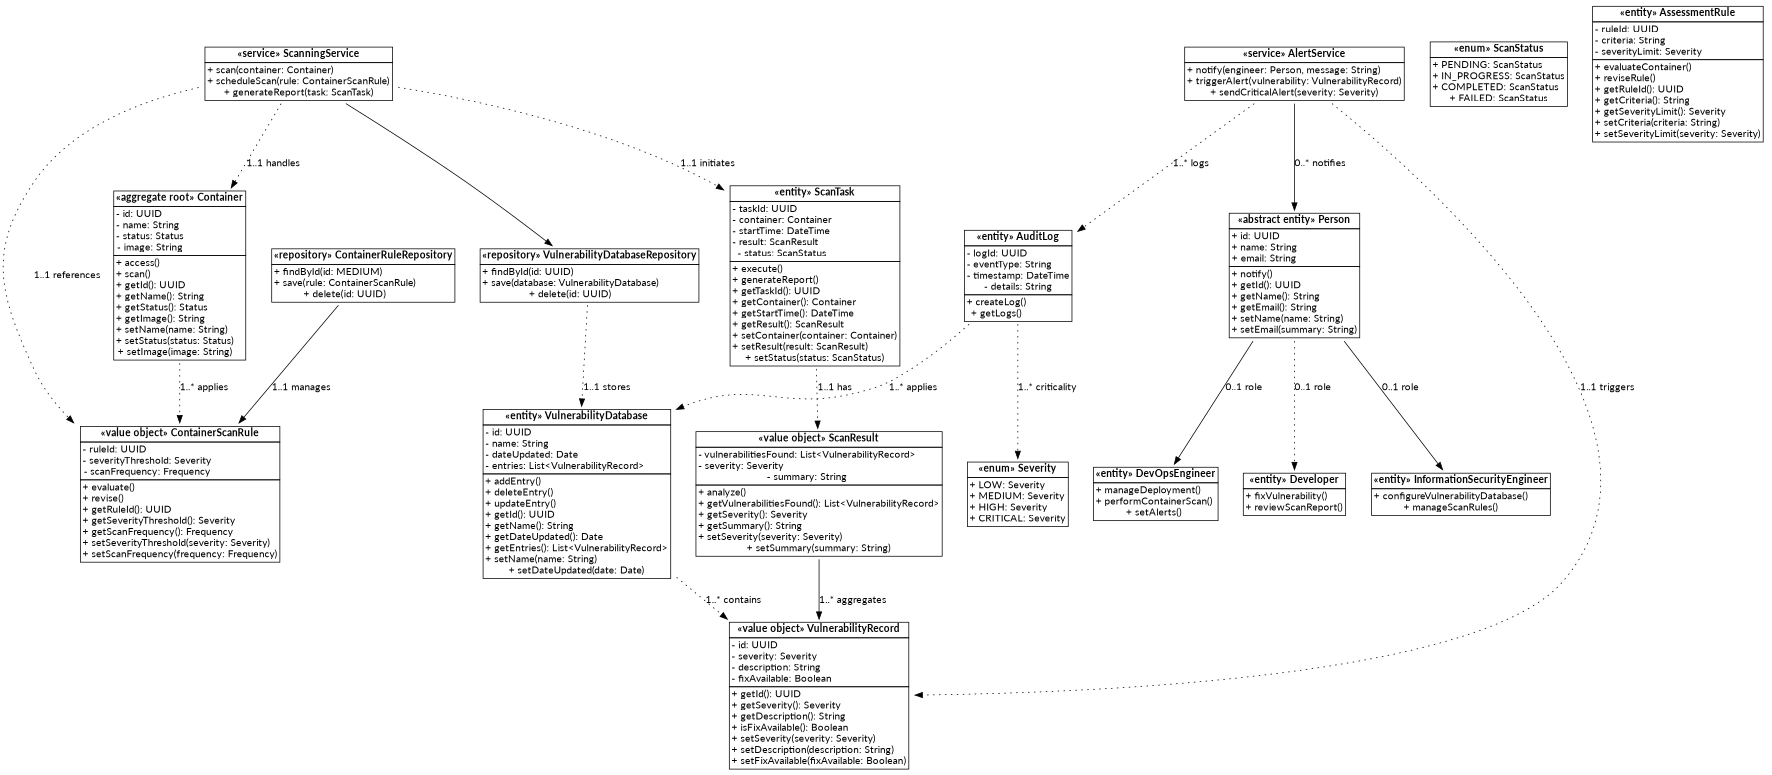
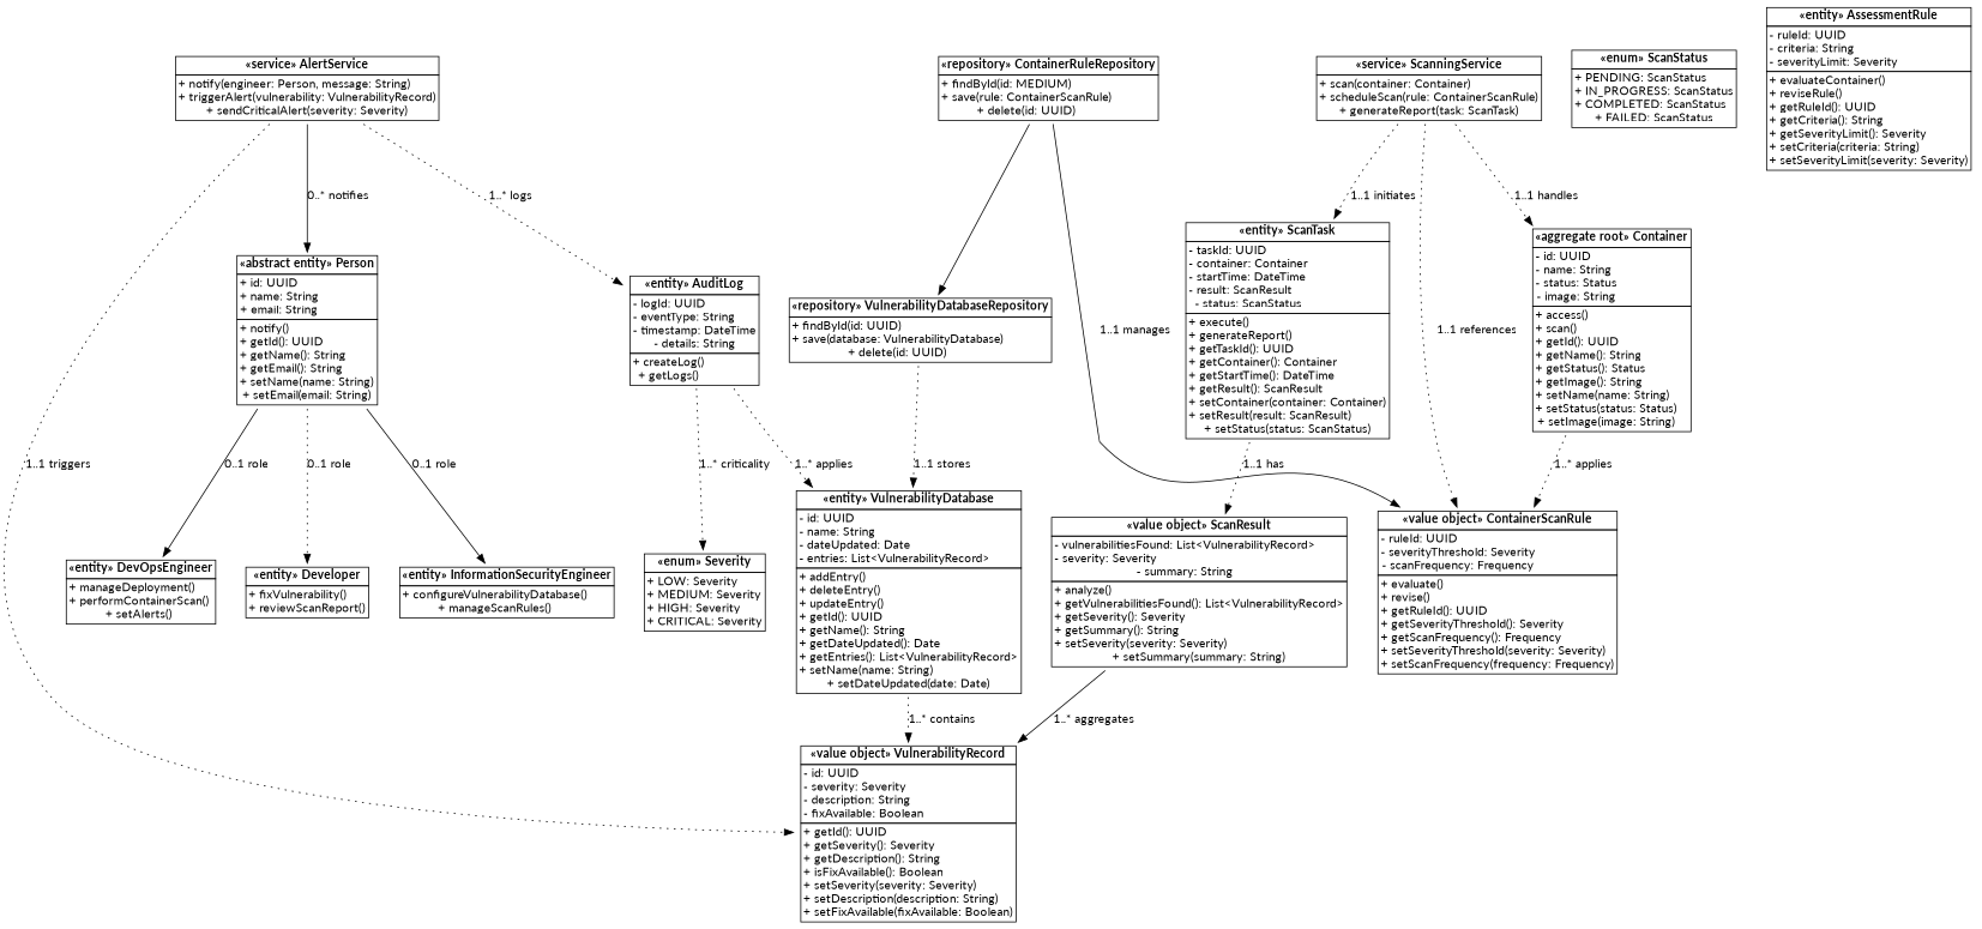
  digraph {
    fontname=Lato
    node [fontname=Lato shape=plaintext]
    edge [fontname=Lato style=dotted]
    n1 [label=<     <table border="0" cellborder="1" cellspacing="0">       <tr><td><b>«entity» VulnerabilityDatabase</b></td></tr>       <tr><td align="left">- id: UUID<br align="left"/>- name: String<br align="left"/>- dateUpdated: Date<br align="left"/>- entries: List&lt;VulnerabilityRecord&gt;</td></tr>       <tr><td border="1" align="left">+ addEntry()<br align="left"/>+ deleteEntry()<br align="left"/>+ updateEntry()<br align="left"/>+ getId(): UUID<br align="left"/>+ getName(): String<br align="left"/>+ getDateUpdated(): Date<br align="left"/>+ getEntries(): List&lt;VulnerabilityRecord&gt;<br align="left"/>+ setName(name: String)<br align="left"/>+ setDateUpdated(date: Date)</td></tr>     </table>>]
    n2 [label=<     <table border="0" cellborder="1" cellspacing="0">       <tr><td><b>«value object» VulnerabilityRecord</b></td></tr>       <tr><td align="left">- id: UUID<br align="left"/>- severity: Severity<br align="left"/>- description: String<br align="left"/>- fixAvailable: Boolean</td></tr>       <tr><td border="1" align="left">+ getId(): UUID<br align="left"/>+ getSeverity(): Severity<br align="left"/>+ getDescription(): String<br align="left"/>+ isFixAvailable(): Boolean<br align="left"/>+ setSeverity(severity: Severity)<br align="left"/>+ setDescription(description: String)<br align="left"/>+ setFixAvailable(fixAvailable: Boolean)</td></tr>     </table>>]
    n3 [label=<     <table border="0" cellborder="1" cellspacing="0">       <tr><td><b>«aggregate root» Container</b></td></tr>       <tr><td align="left">- id: UUID<br align="left"/>- name: String<br align="left"/>- status: Status<br align="left"/>- image: String</td></tr>       <tr><td border="1" align="left">+ access()<br align="left"/>+ scan()<br align="left"/>+ getId(): UUID<br align="left"/>+ getName(): String<br align="left"/>+ getStatus(): Status<br align="left"/>+ getImage(): String<br align="left"/>+ setName(name: String)<br align="left"/>+ setStatus(status: Status)<br align="left"/>+ setImage(image: String)</td></tr>     </table>>]
    n4 [label=<     <table border="0" cellborder="1" cellspacing="0">       <tr><td><b>«value object» ContainerScanRule</b></td></tr>       <tr><td align="left">- ruleId: UUID<br align="left"/>- severityThreshold: Severity<br align="left"/>- scanFrequency: Frequency</td></tr>       <tr><td border="1" align="left">+ evaluate()<br align="left"/>+ revise()<br align="left"/>+ getRuleId(): UUID<br align="left"/>+ getSeverityThreshold(): Severity<br align="left"/>+ getScanFrequency(): Frequency<br align="left"/>+ setSeverityThreshold(severity: Severity)<br align="left"/>+ setScanFrequency(frequency: Frequency)</td></tr>     </table>>]
    n5 [label=<     <table border="0" cellborder="1" cellspacing="0">       <tr><td><b>«entity» ScanTask</b></td></tr>       <tr><td align="left">- taskId: UUID<br align="left"/>- container: Container<br align="left"/>- startTime: DateTime<br align="left"/>- result: ScanResult<br align="left"/>- status: ScanStatus</td></tr>       <tr><td border="1" align="left">+ execute()<br align="left"/>+ generateReport()<br align="left"/>+ getTaskId(): UUID<br align="left"/>+ getContainer(): Container<br align="left"/>+ getStartTime(): DateTime<br align="left"/>+ getResult(): ScanResult<br align="left"/>+ setContainer(container: Container)<br align="left"/>+ setResult(result: ScanResult)<br align="left"/>+ setStatus(status: ScanStatus)</td></tr>     </table>>]
    n6 [label=<     <table border="0" cellborder="1" cellspacing="0">       <tr><td><b>«value object» ScanResult</b></td></tr>       <tr><td align="left">- vulnerabilitiesFound: List&lt;VulnerabilityRecord&gt;<br align="left"/>- severity: Severity<br align="left"/>- summary: String</td></tr>       <tr><td border="1" align="left">+ analyze()<br align="left"/>+ getVulnerabilitiesFound(): List&lt;VulnerabilityRecord&gt;<br align="left"/>+ getSeverity(): Severity<br align="left"/>+ getSummary(): String<br align="left"/>+ setSeverity(severity: Severity)<br align="left"/>+ setSummary(summary: String)</td></tr>     </table>>]
    n7 [label=<     <table border="0" cellborder="1" cellspacing="0">       <tr><td><b>«enum» ScanStatus</b></td></tr>       <tr><td align="left">+ PENDING: ScanStatus<br align="left"/>+ IN_PROGRESS: ScanStatus<br align="left"/>+ COMPLETED: ScanStatus<br align="left"/>+ FAILED: ScanStatus</td></tr>     </table>>]
    n8 [label=<     <table border="0" cellborder="1" cellspacing="0">       <tr><td><b>«entity» AssessmentRule</b></td></tr>       <tr><td align="left">- ruleId: UUID<br align="left"/>- criteria: String<br align="left"/>- severityLimit: Severity</td></tr>       <tr><td border="1" align="left">+ evaluateContainer()<br align="left"/>+ reviseRule()<br align="left"/>+ getRuleId(): UUID<br align="left"/>+ getCriteria(): String<br align="left"/>+ getSeverityLimit(): Severity<br align="left"/>+ setCriteria(criteria: String)<br align="left"/>+ setSeverityLimit(severity: Severity)</td></tr>     </table>>]
    n9 [label=<     <table border="0" cellborder="1" cellspacing="0">       <tr><td><b>«service» ScanningService</b></td></tr>       <tr><td align="left">+ scan(container: Container)<br align="left"/>+ scheduleScan(rule: ContainerScanRule)<br align="left"/>+ generateReport(task: ScanTask)</td></tr>     </table>>]
    n10 [label=<     <table border="0" cellborder="1" cellspacing="0">       <tr><td><b>«repository» VulnerabilityDatabaseRepository</b></td></tr>       <tr><td align="left">+ findById(id: UUID)<br align="left"/>+ save(database: VulnerabilityDatabase)<br align="left"/>+ delete(id: UUID)</td></tr>     </table>>]
    n11 [label=<     <table border="0" cellborder="1" cellspacing="0">       <tr><td><b>«service» AlertService</b></td></tr>       <tr><td align="left">+ notify(engineer: Person, message: String)<br align="left"/>+ triggerAlert(vulnerability: VulnerabilityRecord)<br align="left"/>+ sendCriticalAlert(severity: Severity)</td></tr>     </table>>]
    n12 [label=<     <table border="0" cellborder="1" cellspacing="0">       <tr><td><b>«entity» AuditLog</b></td></tr>       <tr><td align="left">- logId: UUID<br align="left"/>- eventType: String<br align="left"/>- timestamp: DateTime<br align="left"/>- details: String</td></tr>       <tr><td border="1" align="left">+ createLog()<br align="left"/>+ getLogs()</td></tr>     </table>>]
-   n13 [label=<     <table border="0" cellborder="1" cellspacing="0">       <tr><td><b>«abstract entity» Person</b></td></tr>       <tr><td align="left">+ id: UUID<br align="left"/>+ name: String<br align="left"/>+ email: String</td></tr>       <tr><td border="1" align="left">+ notify()<br align="left"/>+ getId(): UUID<br align="left"/>+ getName(): String<br align="left"/>+ getEmail(): String<br align="left"/>+ setName(name: String)<br align="left"/>+ setEmail(summary: String)</td></tr>     </table>>]
+   n13 [label=<     <table border="0" cellborder="1" cellspacing="0">       <tr><td><b>«abstract entity» Person</b></td></tr>       <tr><td align="left">+ id: UUID<br align="left"/>+ name: String<br align="left"/>+ email: String</td></tr>       <tr><td border="1" align="left">+ notify()<br align="left"/>+ getId(): UUID<br align="left"/>+ getName(): String<br align="left"/>+ getEmail(): String<br align="left"/>+ setName(name: String)<br align="left"/>+ setEmail(email: String)</td></tr>     </table>>]
    n14 [label=<     <table border="0" cellborder="1" cellspacing="0">       <tr><td><b>«enum» Severity</b></td></tr>       <tr><td align="left">+ LOW: Severity<br align="left"/>+ MEDIUM: Severity<br align="left"/>+ HIGH: Severity<br align="left"/>+ CRITICAL: Severity</td></tr>     </table>>]
    n15 [label=<     <table border="0" cellborder="1" cellspacing="0">       <tr><td><b>«entity» InformationSecurityEngineer</b></td></tr>       <tr><td align="left">+ configureVulnerabilityDatabase()<br align="left"/>+ manageScanRules()</td></tr>     </table>>]
    n16 [label=<     <table border="0" cellborder="1" cellspacing="0">       <tr><td><b>«entity» DevOpsEngineer</b></td></tr>       <tr><td align="left">+ manageDeployment()<br align="left"/>+ performContainerScan()<br align="left"/>+ setAlerts()</td></tr>     </table>>]
    n17 [label=<     <table border="0" cellborder="1" cellspacing="0">       <tr><td><b>«entity» Developer</b></td></tr>       <tr><td align="left">+ fixVulnerability()<br align="left"/>+ reviewScanReport()</td></tr>     </table>>]
    n18 [label=<     <table border="0" cellborder="1" cellspacing="0">       <tr><td><b>«repository» ContainerRuleRepository</b></td></tr>       <tr><td align="left">+ findById(id: MEDIUM)<br align="left"/>+ save(rule: ContainerScanRule)<br align="left"/>+ delete(id: UUID)</td></tr>     </table>>]
    n1 -> n2 [arrowtail=odiamond label="1..* contains"]
    n3 -> n4 [arrowtail=odiamond label="1..* applies"]
    n5 -> n6 [label="1..1 has"]
    n6 -> n2 [arrowtail=odiamond label="1..* aggregates" style=solid]
    n9 -> n3 [label="1..1 handles"]
    n9 -> n4 [label="1..1 references"]
    n9 -> n5 [label="1..1 initiates"]
-   n9 -> n10 [style=solid]
+   n18 -> n10 [style=solid]
    n10 -> n1 [label="1..1 stores"]
    n11 -> n2 [label="1..1 triggers"]
    n11 -> n12 [label="1..* logs"]
    n11 -> n13 [label="0..* notifies" style=solid]
    n12 -> n1 [label="1..* applies"]
    n12 -> n14 [label="1..* criticality"]
    n13 -> n15 [label="0..1 role" style=solid]
    n13 -> n16 [label="0..1 role" style=solid]
    n13 -> n17 [label="0..1 role"]
    n18 -> n4 [label="1..1 manages" style=solid]
  }
